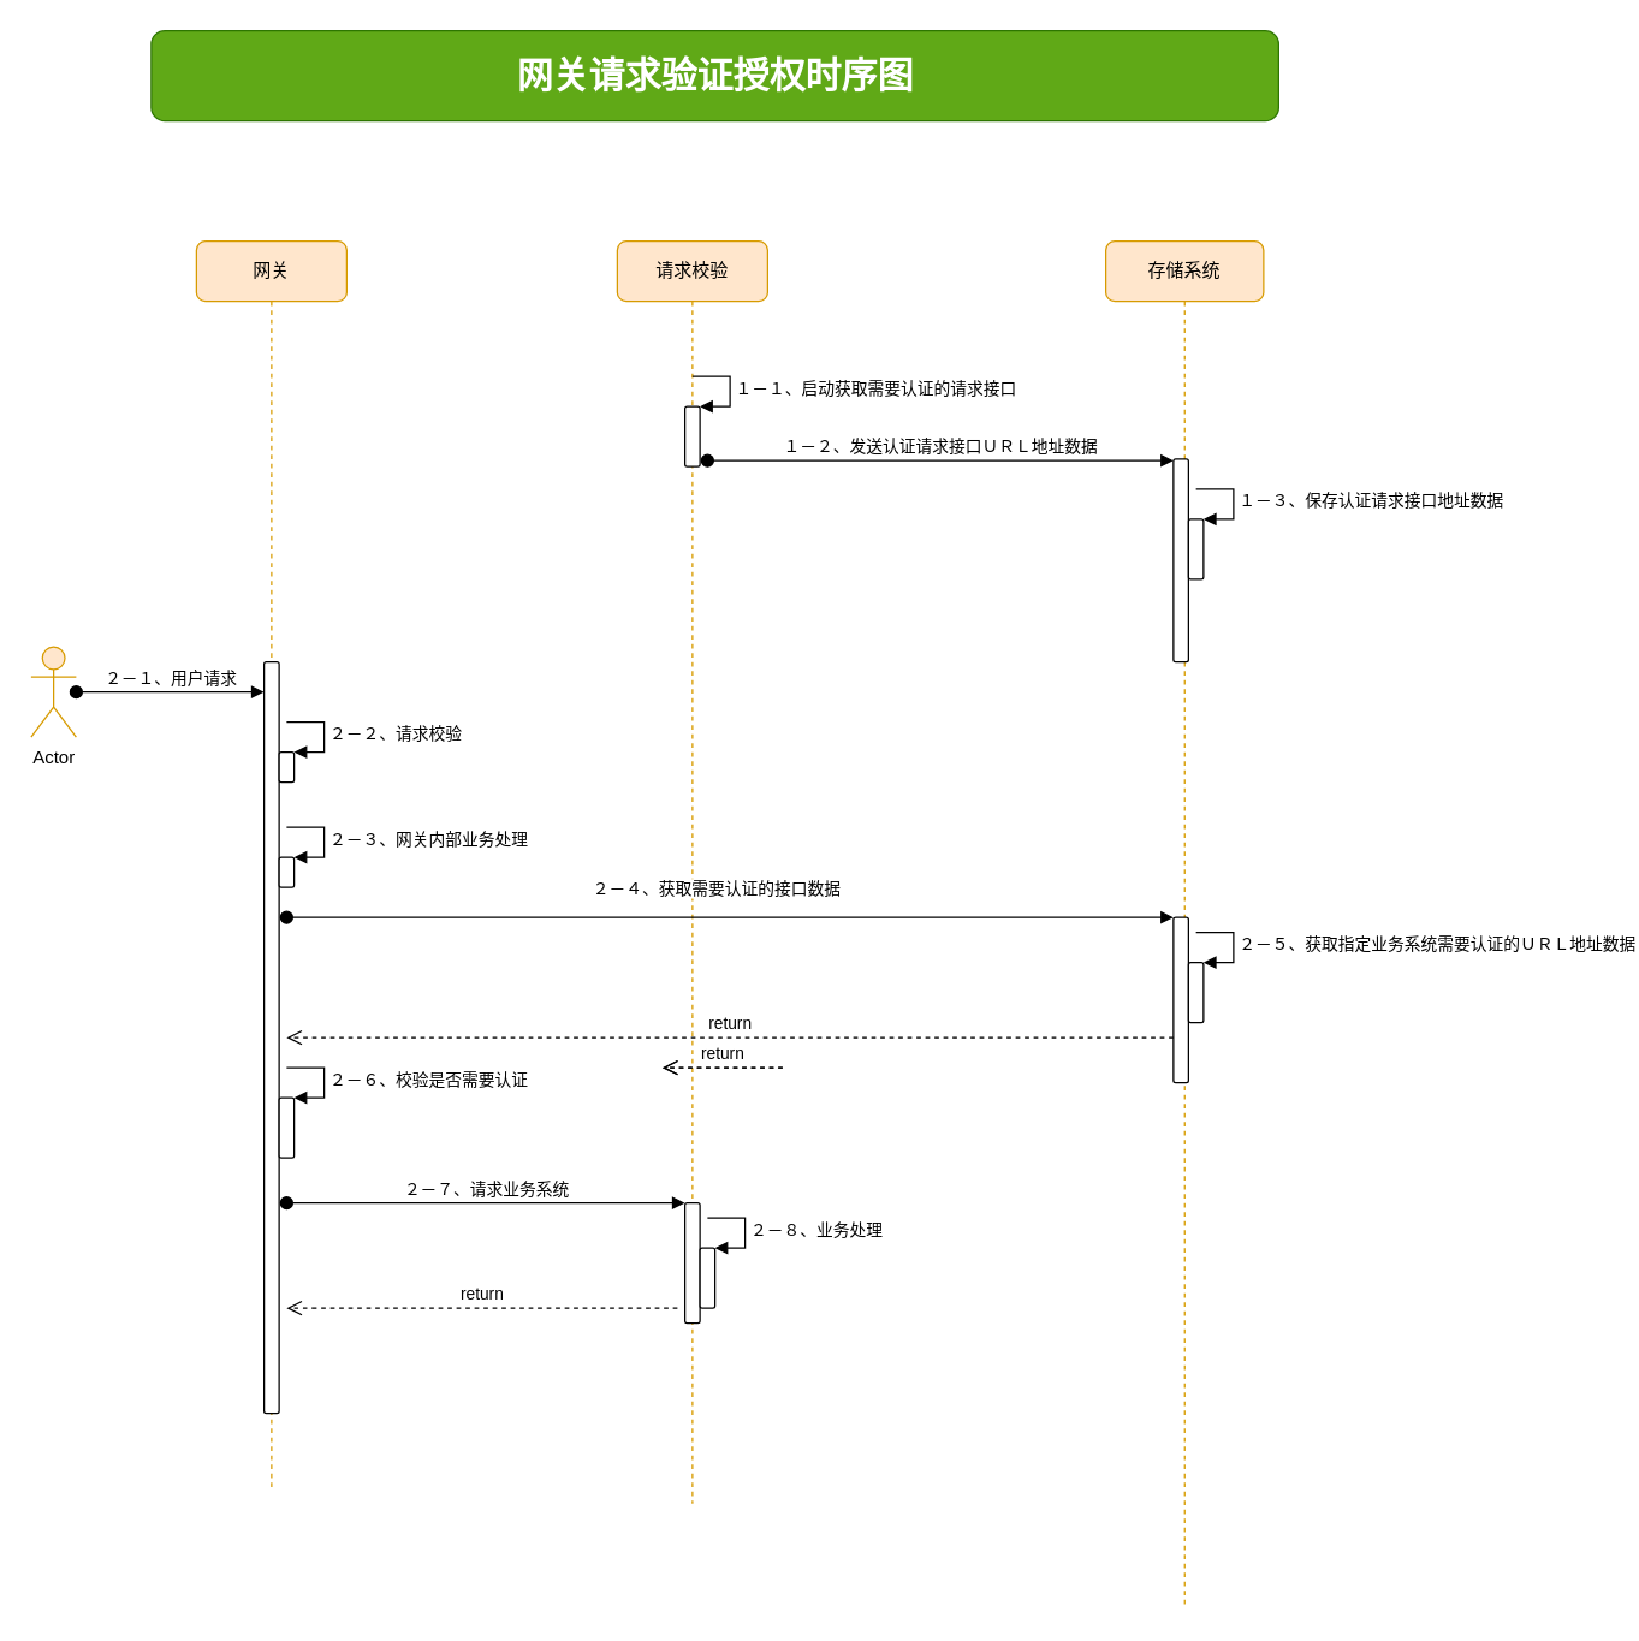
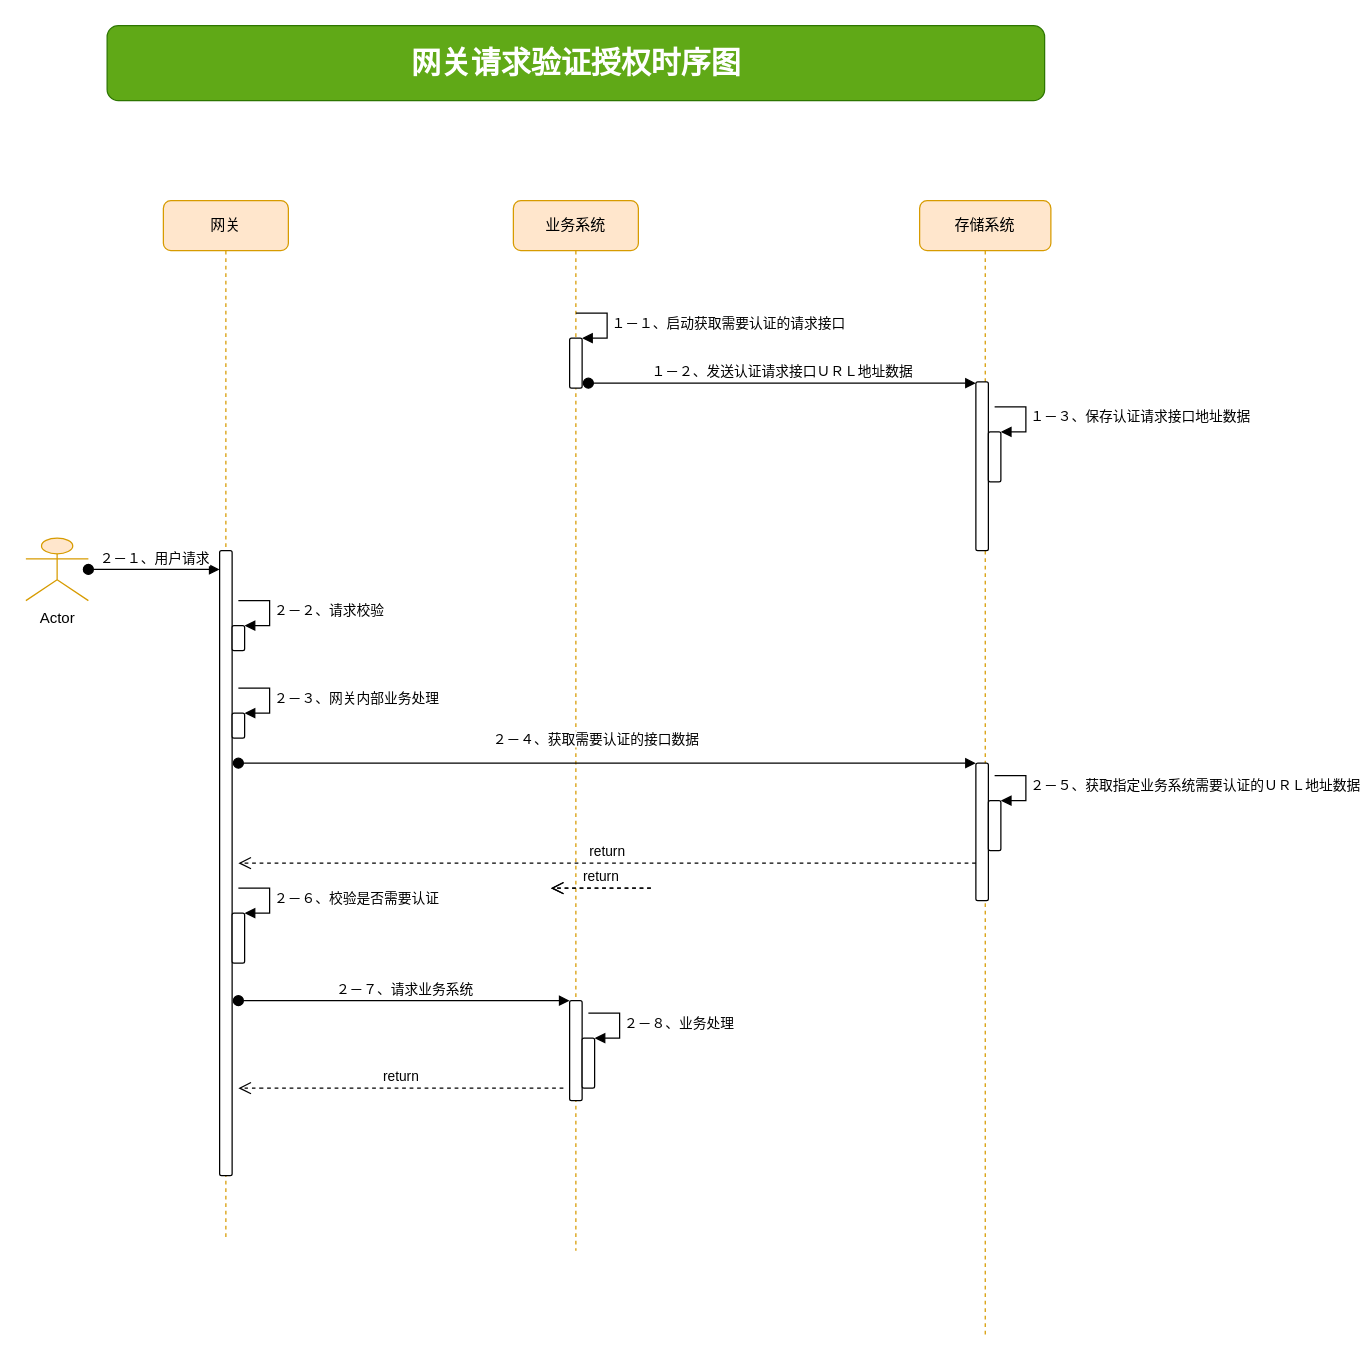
  <mxCell id="0" />
  <mxCell id="1" parent="0" />
- <mxCell id="2" value="Actor" style="shape=umlActor;verticalLabelPosition=bottom;verticalAlign=top;html=1;rounded=1;fillColor=#ffe6cc;strokeColor=#d79b00;" vertex="1" parent="1"><mxGeometry x="20" y="430" width="30" height="60" as="geometry" /></mxCell>
+ <mxCell id="2" value="Actor" style="shape=umlActor;verticalLabelPosition=bottom;verticalAlign=top;html=1;rounded=1;fillColor=#ffe6cc;strokeColor=#d79b00;" vertex="1" parent="1"><mxGeometry x="20" y="430" width="50" height="50" as="geometry" /></mxCell>
  <mxCell id="3" value="网关" style="shape=umlLifeline;perimeter=lifelinePerimeter;whiteSpace=wrap;html=1;container=1;collapsible=0;recursiveResize=0;outlineConnect=0;rounded=1;fillColor=#ffe6cc;strokeColor=#d79b00;" vertex="1" parent="1"><mxGeometry x="130" y="160" width="100" height="830" as="geometry" /></mxCell>
  <mxCell id="4" value="" style="html=1;points=[];perimeter=orthogonalPerimeter;rounded=1;fillColor=#FFFFFF;" vertex="1" parent="3"><mxGeometry x="45" y="280" width="10" height="500" as="geometry" /></mxCell>
  <mxCell id="5" value="" style="html=1;points=[];perimeter=orthogonalPerimeter;rounded=1;fillColor=#FFFFFF;" vertex="1" parent="3"><mxGeometry x="55" y="340" width="10" height="20" as="geometry" /></mxCell>
  <mxCell id="6" value="２－２、请求校验" style="edgeStyle=orthogonalEdgeStyle;html=1;align=left;spacingLeft=2;endArrow=block;rounded=0;entryX=1;entryY=0;" edge="1" target="5" parent="3"><mxGeometry relative="1" as="geometry"><mxPoint x="60" y="320" as="sourcePoint" /><Array as="points"><mxPoint x="85" y="320" /></Array></mxGeometry></mxCell>
  <mxCell id="7" value="" style="html=1;points=[];perimeter=orthogonalPerimeter;rounded=1;fillColor=#FFFFFF;" vertex="1" parent="3"><mxGeometry x="55" y="410" width="10" height="20" as="geometry" /></mxCell>
  <mxCell id="8" value="２－３、网关内部业务处理" style="edgeStyle=orthogonalEdgeStyle;html=1;align=left;spacingLeft=2;endArrow=block;rounded=0;entryX=1;entryY=0;" edge="1" target="7" parent="3"><mxGeometry relative="1" as="geometry"><mxPoint x="60" y="390" as="sourcePoint" /><Array as="points"><mxPoint x="85" y="390" /></Array></mxGeometry></mxCell>
  <mxCell id="9" value="" style="html=1;points=[];perimeter=orthogonalPerimeter;rounded=1;fillColor=#FFFFFF;" vertex="1" parent="3"><mxGeometry x="55" y="570" width="10" height="40" as="geometry" /></mxCell>
  <mxCell id="10" value="２－６、校验是否需要认证" style="edgeStyle=orthogonalEdgeStyle;html=1;align=left;spacingLeft=2;endArrow=block;rounded=0;entryX=1;entryY=0;" edge="1" target="9" parent="3"><mxGeometry relative="1" as="geometry"><mxPoint x="60" y="550" as="sourcePoint" /><Array as="points"><mxPoint x="85" y="550" /></Array></mxGeometry></mxCell>
- <mxCell id="11" value="请求校验" style="shape=umlLifeline;perimeter=lifelinePerimeter;whiteSpace=wrap;html=1;container=1;collapsible=0;recursiveResize=0;outlineConnect=0;rounded=1;fillColor=#ffe6cc;strokeColor=#d79b00;" vertex="1" parent="1"><mxGeometry x="410" y="160" width="100" height="840" as="geometry" /></mxCell>
+ <mxCell id="11" value="业务系统" style="shape=umlLifeline;perimeter=lifelinePerimeter;whiteSpace=wrap;html=1;container=1;collapsible=0;recursiveResize=0;outlineConnect=0;rounded=1;fillColor=#ffe6cc;strokeColor=#d79b00;" vertex="1" parent="1"><mxGeometry x="410" y="160" width="100" height="840" as="geometry" /></mxCell>
  <mxCell id="12" value="" style="html=1;points=[];perimeter=orthogonalPerimeter;rounded=1;fillColor=#FFFFFF;" vertex="1" parent="11"><mxGeometry x="45" y="110" width="10" height="40" as="geometry" /></mxCell>
  <mxCell id="13" value="１－１、启动获取需要认证的请求接口" style="edgeStyle=orthogonalEdgeStyle;html=1;align=left;spacingLeft=2;endArrow=block;rounded=0;entryX=1;entryY=0;" edge="1" target="12" parent="11"><mxGeometry relative="1" as="geometry"><mxPoint x="50" y="90" as="sourcePoint" /><Array as="points"><mxPoint x="75" y="90" /></Array></mxGeometry></mxCell>
  <mxCell id="14" value="" style="html=1;points=[];perimeter=orthogonalPerimeter;rounded=1;fillColor=#FFFFFF;" vertex="1" parent="11"><mxGeometry x="45" y="640" width="10" height="80" as="geometry" /></mxCell>
  <mxCell id="15" value="" style="html=1;points=[];perimeter=orthogonalPerimeter;rounded=1;fillColor=#FFFFFF;" vertex="1" parent="11"><mxGeometry x="55" y="670" width="10" height="40" as="geometry" /></mxCell>
  <mxCell id="16" value="２－８、业务处理" style="edgeStyle=orthogonalEdgeStyle;html=1;align=left;spacingLeft=2;endArrow=block;rounded=0;entryX=1;entryY=0;" edge="1" target="15" parent="11"><mxGeometry relative="1" as="geometry"><mxPoint x="60" y="650" as="sourcePoint" /><Array as="points"><mxPoint x="85" y="650" /></Array></mxGeometry></mxCell>
  <mxCell id="17" value="２－１、用户请求" style="html=1;verticalAlign=bottom;startArrow=oval;endArrow=block;startSize=8;" edge="1" target="4" parent="1" source="2"><mxGeometry relative="1" as="geometry"><mxPoint x="115" y="280" as="sourcePoint" /></mxGeometry></mxCell>
- <mxCell id="18" value="&lt;font style=&quot;font-size: 24px&quot;&gt;&lt;b&gt;网关请求验证授权时序图&lt;/b&gt;&lt;/font&gt;" style="html=1;rounded=1;fillColor=#60a917;strokeColor=#2D7600;fontColor=#ffffff;" vertex="1" parent="1"><mxGeometry x="100" y="20" width="750" height="60" as="geometry" /></mxCell>
+ <mxCell id="18" value="&lt;font style=&quot;font-size: 24px&quot;&gt;&lt;b&gt;网关请求验证授权时序图&lt;/b&gt;&lt;/font&gt;" style="html=1;rounded=1;fillColor=#60a917;strokeColor=#2D7600;fontColor=#ffffff;" vertex="1" parent="1"><mxGeometry x="85" y="20" width="750" height="60" as="geometry" /></mxCell>
  <mxCell id="19" value="存储系统" style="shape=umlLifeline;perimeter=lifelinePerimeter;whiteSpace=wrap;html=1;container=1;collapsible=0;recursiveResize=0;outlineConnect=0;rounded=1;fillColor=#ffe6cc;strokeColor=#d79b00;" vertex="1" parent="1"><mxGeometry x="735" y="160" width="105" height="910" as="geometry" /></mxCell>
  <mxCell id="20" value="" style="html=1;points=[];perimeter=orthogonalPerimeter;rounded=1;fillColor=#FFFFFF;" vertex="1" parent="19"><mxGeometry x="45" y="145" width="10" height="135" as="geometry" /></mxCell>
  <mxCell id="21" value="" style="html=1;points=[];perimeter=orthogonalPerimeter;rounded=1;fillColor=#FFFFFF;" vertex="1" parent="19"><mxGeometry x="55" y="185" width="10" height="40" as="geometry" /></mxCell>
  <mxCell id="22" value="１－３、保存认证请求接口地址数据" style="edgeStyle=orthogonalEdgeStyle;html=1;align=left;spacingLeft=2;endArrow=block;rounded=0;entryX=1;entryY=0;" edge="1" target="21" parent="19"><mxGeometry relative="1" as="geometry"><mxPoint x="60" y="165" as="sourcePoint" /><Array as="points"><mxPoint x="85" y="165" /></Array></mxGeometry></mxCell>
  <mxCell id="23" value="" style="html=1;points=[];perimeter=orthogonalPerimeter;rounded=1;fillColor=#FFFFFF;" vertex="1" parent="19"><mxGeometry x="45" y="450" width="10" height="110" as="geometry" /></mxCell>
  <mxCell id="24" value="" style="html=1;points=[];perimeter=orthogonalPerimeter;rounded=1;fillColor=#FFFFFF;" vertex="1" parent="19"><mxGeometry x="55" y="480" width="10" height="40" as="geometry" /></mxCell>
  <mxCell id="25" value="２－５、获取指定业务系统需要认证的ＵＲＬ地址数据" style="edgeStyle=orthogonalEdgeStyle;html=1;align=left;spacingLeft=2;endArrow=block;rounded=0;entryX=1;entryY=0;" edge="1" target="24" parent="19"><mxGeometry relative="1" as="geometry"><mxPoint x="60" y="460" as="sourcePoint" /><Array as="points"><mxPoint x="85" y="460" /></Array></mxGeometry></mxCell>
  <mxCell id="26" value="１－２、发送认证请求接口ＵＲＬ地址数据" style="html=1;verticalAlign=bottom;startArrow=oval;endArrow=block;startSize=8;exitX=1.5;exitY=0.9;exitDx=0;exitDy=0;exitPerimeter=0;" edge="1" target="20" parent="1" source="12"><mxGeometry relative="1" as="geometry"><mxPoint x="720" y="305" as="sourcePoint" /></mxGeometry></mxCell>
  <mxCell id="27" value="２－４、获取需要认证的接口数据" style="html=1;verticalAlign=bottom;startArrow=oval;endArrow=block;startSize=8;" edge="1" target="23" parent="1"><mxGeometry x="-0.033" y="10" relative="1" as="geometry"><mxPoint x="190" y="610" as="sourcePoint" /><mxPoint x="1" as="offset" /></mxGeometry></mxCell>
  <mxCell id="28" value="return" style="html=1;verticalAlign=bottom;endArrow=open;dashed=1;endSize=8;" edge="1" parent="1"><mxGeometry relative="1" as="geometry"><mxPoint x="780" y="690" as="sourcePoint" /><mxPoint x="190" y="690" as="targetPoint" /></mxGeometry></mxCell>
  <mxCell id="29" value="２－７、请求业务系统" style="html=1;verticalAlign=bottom;startArrow=oval;endArrow=block;startSize=8;" edge="1" target="14" parent="1"><mxGeometry relative="1" as="geometry"><mxPoint x="190" y="800" as="sourcePoint" /></mxGeometry></mxCell>
  <mxCell id="30" value="return" style="html=1;verticalAlign=bottom;endArrow=open;dashed=1;endSize=8;" edge="1" parent="1"><mxGeometry relative="1" as="geometry"><mxPoint x="520" y="710" as="sourcePoint" /><mxPoint x="440" y="710" as="targetPoint" /></mxGeometry></mxCell>
  <mxCell id="31" value="return" style="html=1;verticalAlign=bottom;endArrow=open;dashed=1;endSize=8;" edge="1" parent="1"><mxGeometry relative="1" as="geometry"><mxPoint x="520" y="710" as="sourcePoint" /><mxPoint x="440" y="710" as="targetPoint" /></mxGeometry></mxCell>
  <mxCell id="32" value="return" style="html=1;verticalAlign=bottom;endArrow=open;dashed=1;endSize=8;" edge="1" parent="1"><mxGeometry relative="1" as="geometry"><mxPoint x="450" y="870" as="sourcePoint" /><mxPoint x="190" y="870" as="targetPoint" /><Array as="points"><mxPoint x="200" y="870" /></Array></mxGeometry></mxCell>
